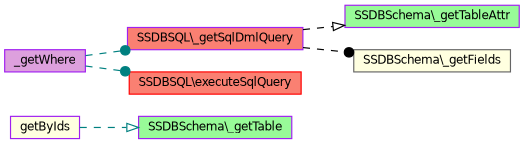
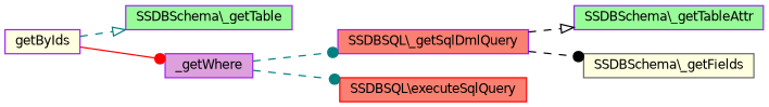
  digraph {
    rankdir=LR
    node [color=purple fillcolor=lightyellow fontname=Helvetica fontsize=10 shape=record style=filled]
    edge [color=teal fontname=Helvetica fontsize=10 labelfontname=Helvetica labelfontsize=10 style=dashed arrowhead=dot]
    n1 [fontcolor=black height=0.2 label=getByIds width=0.4]
    n2 [fillcolor=palegreen height=0.2 label="SSDBSchema\\_getTable" width=0.4]
    n3 [fillcolor=plum height=0.2 label=_getWhere width=0.4]
    n4 [fillcolor=salmon height=0.2 label="SSDBSQL\\_getSqlDmlQuery" width=0.4]
    n5 [color=red fillcolor=salmon height=0.2 label="SSDBSQL\\executeSqlQuery" width=0.4]
    n6 [fillcolor=palegreen height=0.2 label="SSDBSchema\\_getTableAttr" width=0.4]
    n7 [color=gray40 height=0.2 label="SSDBSchema\\_getFields" width=0.4]
    n1 -> n2 [arrowhead=onormal]
+   n1 -> n3 [color=red style=solid]
    n3 -> n4
    n3 -> n5
    n4 -> n6 [color=black arrowhead=onormal]
    n4 -> n7 [color=black]
  }
